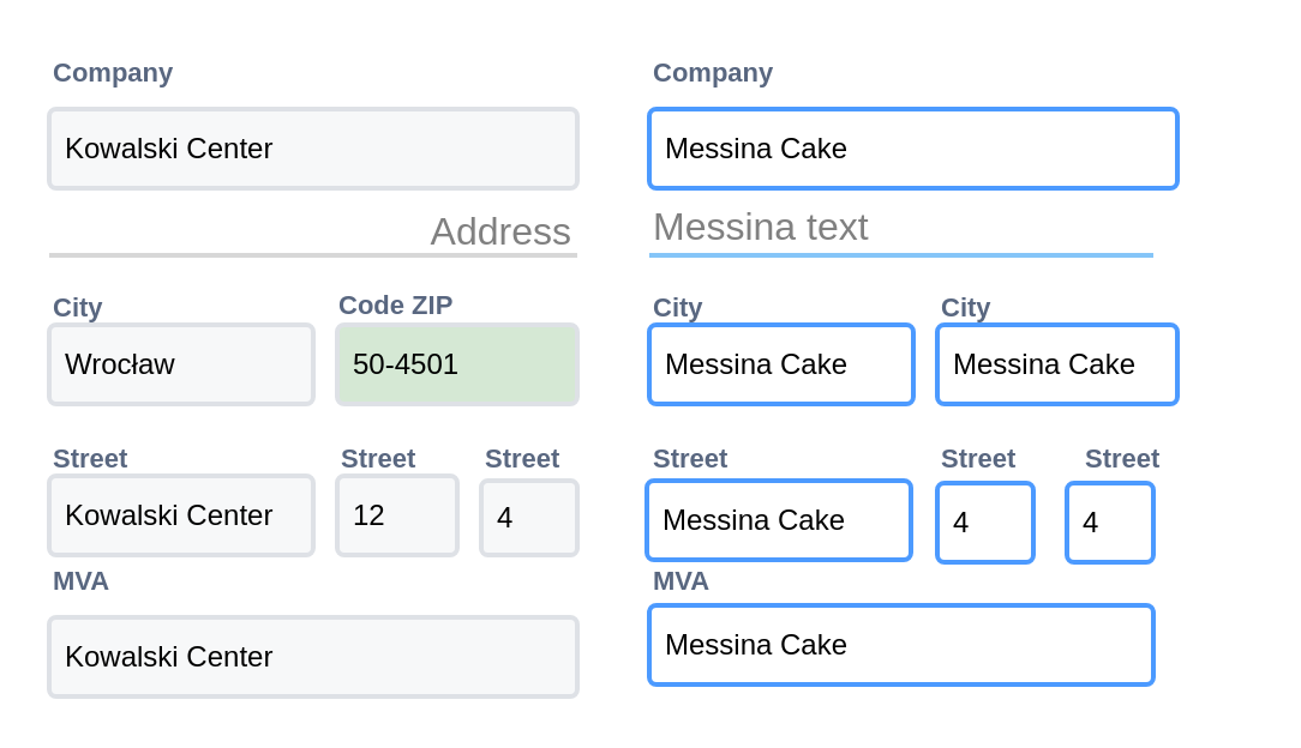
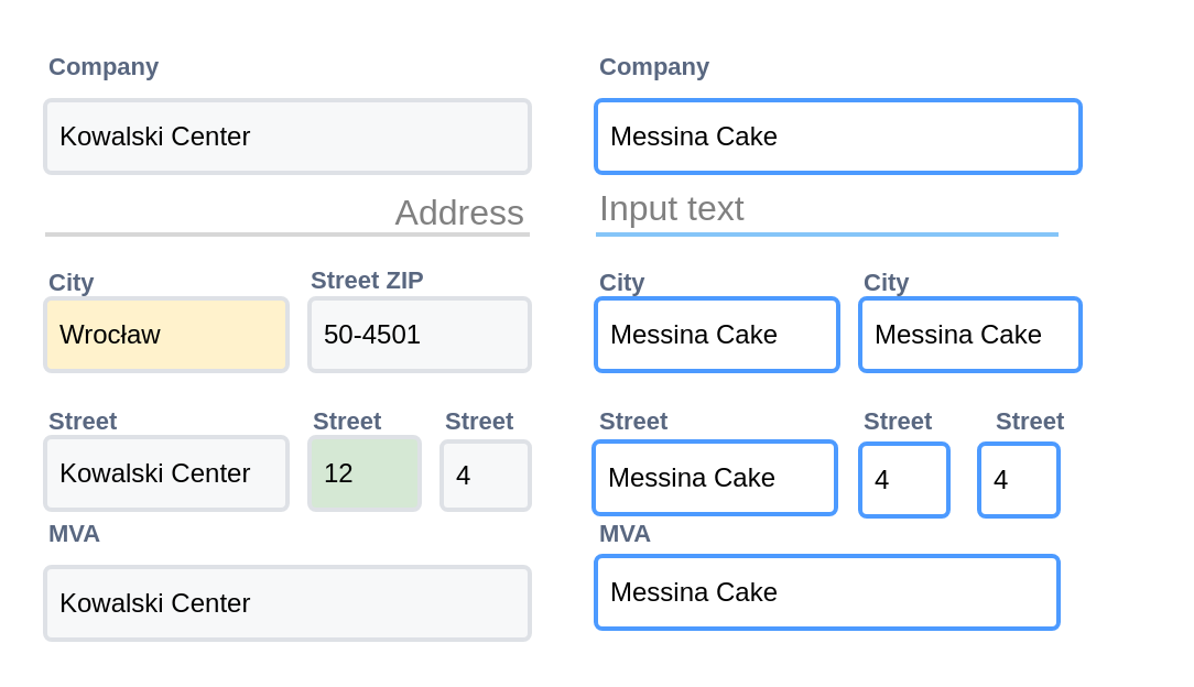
  <mxCell id="0" />
  <mxCell id="1" parent="0" />
- <mxCell id="2" value="Code ZIP" style="fillColor=none;strokeColor=none;html=1;fontSize=11;fontStyle=0;align=left;fontColor=#596780;fontStyle=1;fontSize=11" vertex="1" parent="1"><mxGeometry x="139" y="117" width="130" height="20" as="geometry" /></mxCell>
+ <mxCell id="2" value="Street ZIP" style="fillColor=none;strokeColor=none;html=1;fontSize=11;fontStyle=0;align=left;fontColor=#596780;fontStyle=1;fontSize=11" vertex="1" parent="1"><mxGeometry x="139" y="117" width="130" height="20" as="geometry" /></mxCell>
  <mxCell id="3" value="" style="group" vertex="1" connectable="0" parent="1"><mxGeometry x="20" y="20" width="270" height="270" as="geometry" /></mxCell>
  <mxCell id="4" value="Company" style="fillColor=none;strokeColor=none;html=1;fontSize=11;fontStyle=0;align=left;fontColor=#596780;fontStyle=1;fontSize=11" vertex="1" parent="3"><mxGeometry width="130" height="20" as="geometry" /></mxCell>
  <mxCell id="5" value="Kowalski Center&amp;nbsp;" style="rounded=1;arcSize=9;fillColor=#F7F8F9;align=left;spacingLeft=5;strokeColor=#DEE1E6;html=1;strokeWidth=2;fontSize=12" vertex="1" parent="3"><mxGeometry y="25" width="220" height="33" as="geometry" /></mxCell>
  <mxCell id="6" value="City" style="fillColor=none;strokeColor=none;html=1;fontSize=11;fontStyle=0;align=left;fontColor=#596780;fontStyle=1;fontSize=11" vertex="1" parent="3"><mxGeometry y="98" width="130" height="20" as="geometry" /></mxCell>
- <mxCell id="7" value="Wrocław" style="rounded=1;arcSize=9;fillColor=#F7F8F9;align=left;spacingLeft=5;strokeColor=#DEE1E6;html=1;strokeWidth=2;fontSize=12" vertex="1" parent="3"><mxGeometry y="115" width="110" height="33" as="geometry" /></mxCell>
- <mxCell id="8" value="50-4501" style="rounded=1;arcSize=9;fillColor=#d5e8d4;align=left;spacingLeft=5;strokeColor=#DEE1E6;html=1;strokeWidth=2;fontSize=12;" vertex="1" parent="3"><mxGeometry x="120" y="115" width="100" height="33" as="geometry" /></mxCell>
+ <mxCell id="7" value="Wrocław" style="rounded=1;arcSize=9;fillColor=#fff2cc;align=left;spacingLeft=5;strokeColor=#DEE1E6;html=1;strokeWidth=2;fontSize=12;" vertex="1" parent="3"><mxGeometry y="115" width="110" height="33" as="geometry" /></mxCell>
+ <mxCell id="8" value="50-4501" style="rounded=1;arcSize=9;fillColor=#F7F8F9;align=left;spacingLeft=5;strokeColor=#DEE1E6;html=1;strokeWidth=2;fontSize=12" vertex="1" parent="3"><mxGeometry x="120" y="115" width="100" height="33" as="geometry" /></mxCell>
  <mxCell id="9" value="Address" style="text;fontColor=#808080;fontSize=16;verticalAlign=middle;strokeColor=none;fillColor=none;align=right;" vertex="1" parent="3"><mxGeometry y="60" width="220" height="30" as="geometry" /></mxCell>
  <mxCell id="10" value="" style="dashed=0;shape=line;strokeWidth=2;noLabel=1;strokeColor=#B0B0B0;opacity=50;" vertex="1" parent="3"><mxGeometry y="81" width="220" height="10" as="geometry" /></mxCell>
  <mxCell id="11" value="Street" style="fillColor=none;strokeColor=none;html=1;fontSize=11;fontStyle=0;align=left;fontColor=#596780;fontStyle=1;fontSize=11" vertex="1" parent="3"><mxGeometry y="161" width="210" height="20" as="geometry" /></mxCell>
  <mxCell id="12" value="Kowalski Center&amp;nbsp;" style="rounded=1;arcSize=9;fillColor=#F7F8F9;align=left;spacingLeft=5;strokeColor=#DEE1E6;html=1;strokeWidth=2;fontSize=12" vertex="1" parent="3"><mxGeometry y="178" width="110" height="33" as="geometry" /></mxCell>
  <mxCell id="13" value="Street" style="fillColor=none;strokeColor=none;html=1;fontSize=11;fontStyle=0;align=left;fontColor=#596780;fontStyle=1;fontSize=11" vertex="1" parent="3"><mxGeometry x="120" y="161" width="50" height="20" as="geometry" /></mxCell>
- <mxCell id="14" value="12" style="rounded=1;arcSize=9;fillColor=#F7F8F9;align=left;spacingLeft=5;strokeColor=#DEE1E6;html=1;strokeWidth=2;fontSize=12" vertex="1" parent="3"><mxGeometry x="120" y="178" width="50" height="33" as="geometry" /></mxCell>
+ <mxCell id="14" value="12" style="rounded=1;arcSize=9;fillColor=#d5e8d4;align=left;spacingLeft=5;strokeColor=#DEE1E6;html=1;strokeWidth=2;fontSize=12;" vertex="1" parent="3"><mxGeometry x="120" y="178" width="50" height="33" as="geometry" /></mxCell>
  <mxCell id="15" value="Street" style="fillColor=none;strokeColor=none;html=1;fontSize=11;fontStyle=0;align=left;fontColor=#596780;fontStyle=1;fontSize=11" vertex="1" parent="3"><mxGeometry x="180" y="161" width="40" height="20" as="geometry" /></mxCell>
  <mxCell id="16" value="4" style="rounded=1;arcSize=9;fillColor=#F7F8F9;align=left;spacingLeft=5;strokeColor=#DEE1E6;html=1;strokeWidth=2;fontSize=12" vertex="1" parent="3"><mxGeometry x="180" y="180" width="40" height="31" as="geometry" /></mxCell>
  <mxCell id="17" value="MVA" style="fillColor=none;strokeColor=none;html=1;fontSize=11;fontStyle=0;align=left;fontColor=#596780;fontStyle=1;fontSize=11" vertex="1" parent="3"><mxGeometry y="212" width="130" height="20" as="geometry" /></mxCell>
  <mxCell id="18" value="Kowalski Center&amp;nbsp;" style="rounded=1;arcSize=9;fillColor=#F7F8F9;align=left;spacingLeft=5;strokeColor=#DEE1E6;html=1;strokeWidth=2;fontSize=12" vertex="1" parent="3"><mxGeometry y="237" width="220" height="33" as="geometry" /></mxCell>
  <mxCell id="19" value="" style="group" vertex="1" connectable="0" parent="1"><mxGeometry x="269" y="20" width="251" height="265" as="geometry" /></mxCell>
- <mxCell id="20" value="Messina text" style="text;fontColor=#808080;fontSize=16;verticalAlign=middle;strokeColor=none;fillColor=none;opacity=50;strokeWidth=3;" vertex="1" parent="19"><mxGeometry x="1" y="58" width="166" height="30" as="geometry" /></mxCell>
+ <mxCell id="20" value="Input text" style="text;fontColor=#808080;fontSize=16;verticalAlign=middle;strokeColor=none;fillColor=none;opacity=50;strokeWidth=3;" vertex="1" parent="19"><mxGeometry x="1" y="58" width="166" height="30" as="geometry" /></mxCell>
  <mxCell id="21" value="" style="dashed=0;shape=line;strokeWidth=2;noLabel=1;strokeColor=#0C8CF2;opacity=50;" vertex="1" parent="19"><mxGeometry x="1" y="81" width="210" height="10" as="geometry" /></mxCell>
  <mxCell id="22" value="Messina Cake" style="rounded=1;arcSize=9;align=left;spacingLeft=5;strokeColor=#4C9AFF;html=1;strokeWidth=2;fontSize=12" vertex="1" parent="19"><mxGeometry x="1" y="25" width="220" height="33" as="geometry" /></mxCell>
  <mxCell id="23" value="Company" style="fillColor=none;strokeColor=none;html=1;fontSize=11;fontStyle=0;align=left;fontColor=#596780;fontStyle=1;fontSize=11" vertex="1" parent="19"><mxGeometry x="1" width="130" height="20" as="geometry" /></mxCell>
  <mxCell id="24" value="City" style="fillColor=none;strokeColor=none;html=1;fontSize=11;fontStyle=0;align=left;fontColor=#596780;fontStyle=1;fontSize=11" vertex="1" parent="19"><mxGeometry x="1" y="98" width="130" height="20" as="geometry" /></mxCell>
  <mxCell id="25" value="Street" style="fillColor=none;strokeColor=none;html=1;fontSize=11;fontStyle=0;align=left;fontColor=#596780;fontStyle=1;fontSize=11" vertex="1" parent="19"><mxGeometry x="1" y="161" width="210" height="20" as="geometry" /></mxCell>
  <mxCell id="26" value="Street" style="fillColor=none;strokeColor=none;html=1;fontSize=11;fontStyle=0;align=left;fontColor=#596780;fontStyle=1;fontSize=11" vertex="1" parent="19"><mxGeometry x="121" y="161" width="50" height="20" as="geometry" /></mxCell>
  <mxCell id="27" value="Street" style="fillColor=none;strokeColor=none;html=1;fontSize=11;fontStyle=0;align=left;fontColor=#596780;fontStyle=1;fontSize=11" vertex="1" parent="19"><mxGeometry x="181" y="161" width="40" height="20" as="geometry" /></mxCell>
  <mxCell id="28" value="MVA" style="fillColor=none;strokeColor=none;html=1;fontSize=11;fontStyle=0;align=left;fontColor=#596780;fontStyle=1;fontSize=11" vertex="1" parent="19"><mxGeometry x="1" y="212" width="130" height="20" as="geometry" /></mxCell>
  <mxCell id="29" value="Messina Cake" style="rounded=1;arcSize=9;align=left;spacingLeft=5;strokeColor=#4C9AFF;html=1;strokeWidth=2;fontSize=12" vertex="1" parent="19"><mxGeometry x="1" y="115" width="110" height="33" as="geometry" /></mxCell>
  <mxCell id="30" value="City" style="fillColor=none;strokeColor=none;html=1;fontSize=11;fontStyle=0;align=left;fontColor=#596780;fontStyle=1;fontSize=11" vertex="1" parent="19"><mxGeometry x="121" y="98" width="130" height="20" as="geometry" /></mxCell>
  <mxCell id="31" value="Messina Cake" style="rounded=1;arcSize=9;align=left;spacingLeft=5;strokeColor=#4C9AFF;html=1;strokeWidth=2;fontSize=12" vertex="1" parent="19"><mxGeometry x="121" y="115" width="100" height="33" as="geometry" /></mxCell>
  <mxCell id="32" value="Messina Cake" style="rounded=1;arcSize=9;align=left;spacingLeft=5;strokeColor=#4C9AFF;html=1;strokeWidth=2;fontSize=12" vertex="1" parent="19"><mxGeometry y="180" width="110" height="33" as="geometry" /></mxCell>
  <mxCell id="33" value="4" style="rounded=1;arcSize=9;align=left;spacingLeft=5;strokeColor=#4C9AFF;html=1;strokeWidth=2;fontSize=12" vertex="1" parent="19"><mxGeometry x="121" y="181" width="40" height="33" as="geometry" /></mxCell>
  <mxCell id="34" value="4" style="rounded=1;arcSize=9;align=left;spacingLeft=5;strokeColor=#4C9AFF;html=1;strokeWidth=2;fontSize=12" vertex="1" parent="19"><mxGeometry x="175" y="181" width="36" height="33" as="geometry" /></mxCell>
  <mxCell id="35" value="Messina Cake" style="rounded=1;arcSize=9;align=left;spacingLeft=5;strokeColor=#4C9AFF;html=1;strokeWidth=2;fontSize=12" vertex="1" parent="19"><mxGeometry x="1" y="232" width="210" height="33" as="geometry" /></mxCell>
